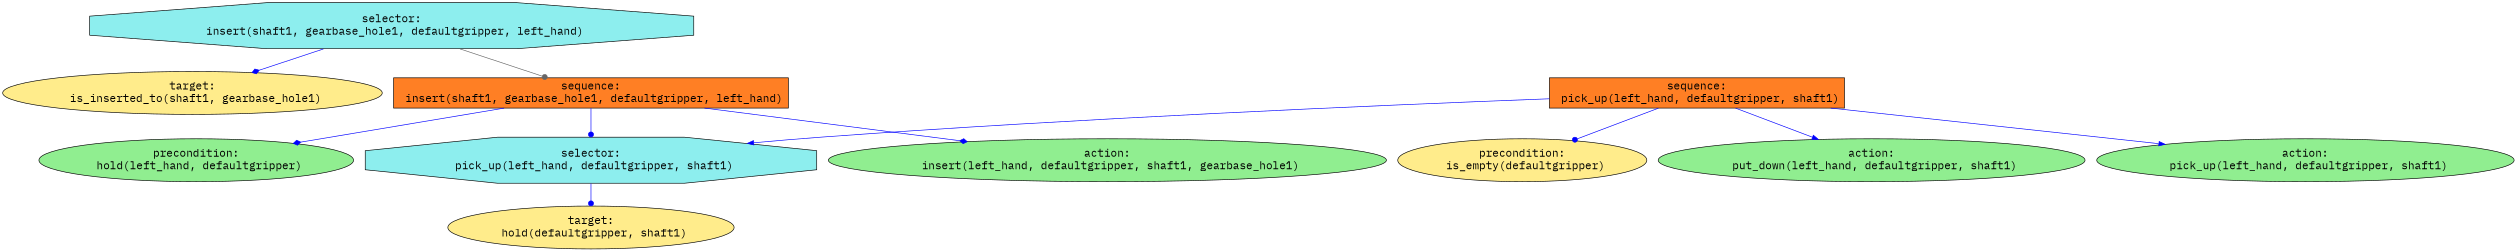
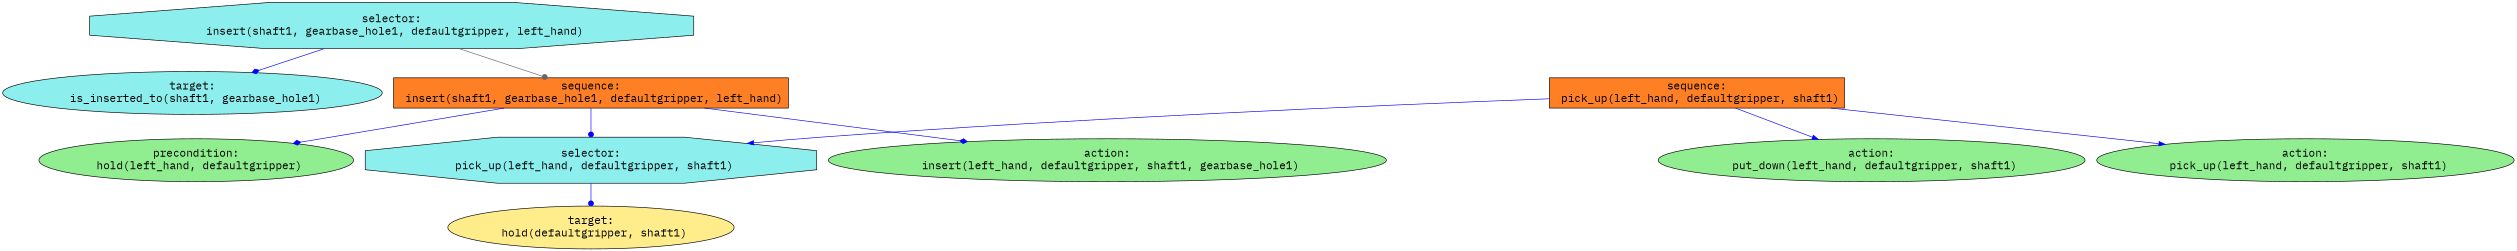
  digraph {
    fontname="IBM Plex Mono"
    ordering=out
    node [fillcolor=lightgreen fontcolor=black fontname="IBM Plex Mono" fontsize=18 shape=ellipse style=filled]
    edge [arrowhead=dot color=blue fontname="IBM Plex Mono"]
    n1 [fillcolor=darkslategray2 label="selector:\n insert(shaft1, gearbase_hole1, defaultgripper, left_hand)" shape=octagon]
-   n2 [fillcolor=lightgoldenrod1 label="target:\n is_inserted_to(shaft1, gearbase_hole1)"]
+   n2 [fillcolor=darkslategray2 label="target:\n is_inserted_to(shaft1, gearbase_hole1)"]
    n3 [fillcolor=chocolate1 label="sequence:\n insert(shaft1, gearbase_hole1, defaultgripper, left_hand)" shape=box]
    n4 [label="precondition:\n hold(left_hand, defaultgripper)"]
    n5 [fillcolor=darkslategray2 label="selector:\n pick_up(left_hand, defaultgripper, shaft1)" shape=octagon]
    n6 [label="action:\n insert(left_hand, defaultgripper, shaft1, gearbase_hole1)"]
    n7 [fillcolor=lightgoldenrod1 label="target:\n hold(defaultgripper, shaft1)"]
    n8 [fillcolor=chocolate1 label="sequence:\n pick_up(left_hand, defaultgripper, shaft1)" shape=box]
-   n9 [fillcolor=lightgoldenrod1 label="precondition:\n is_empty(defaultgripper)"]
    n10 [label="action:\n put_down(left_hand, defaultgripper, shaft1)"]
    n11 [label="action:\n pick_up(left_hand, defaultgripper, shaft1)"]
    n1 -> n2 [arrowhead=diamond]
    n1 -> n3 [color=gray40]
    n3 -> n4 [arrowhead=diamond]
    n3 -> n5
    n3 -> n6 [arrowhead=diamond]
    n5 -> n7
    n8 -> n5 [arrowhead=normal]
-   n8 -> n9
    n8 -> n10 [arrowhead=normal]
    n8 -> n11 [arrowhead=normal]
  }
